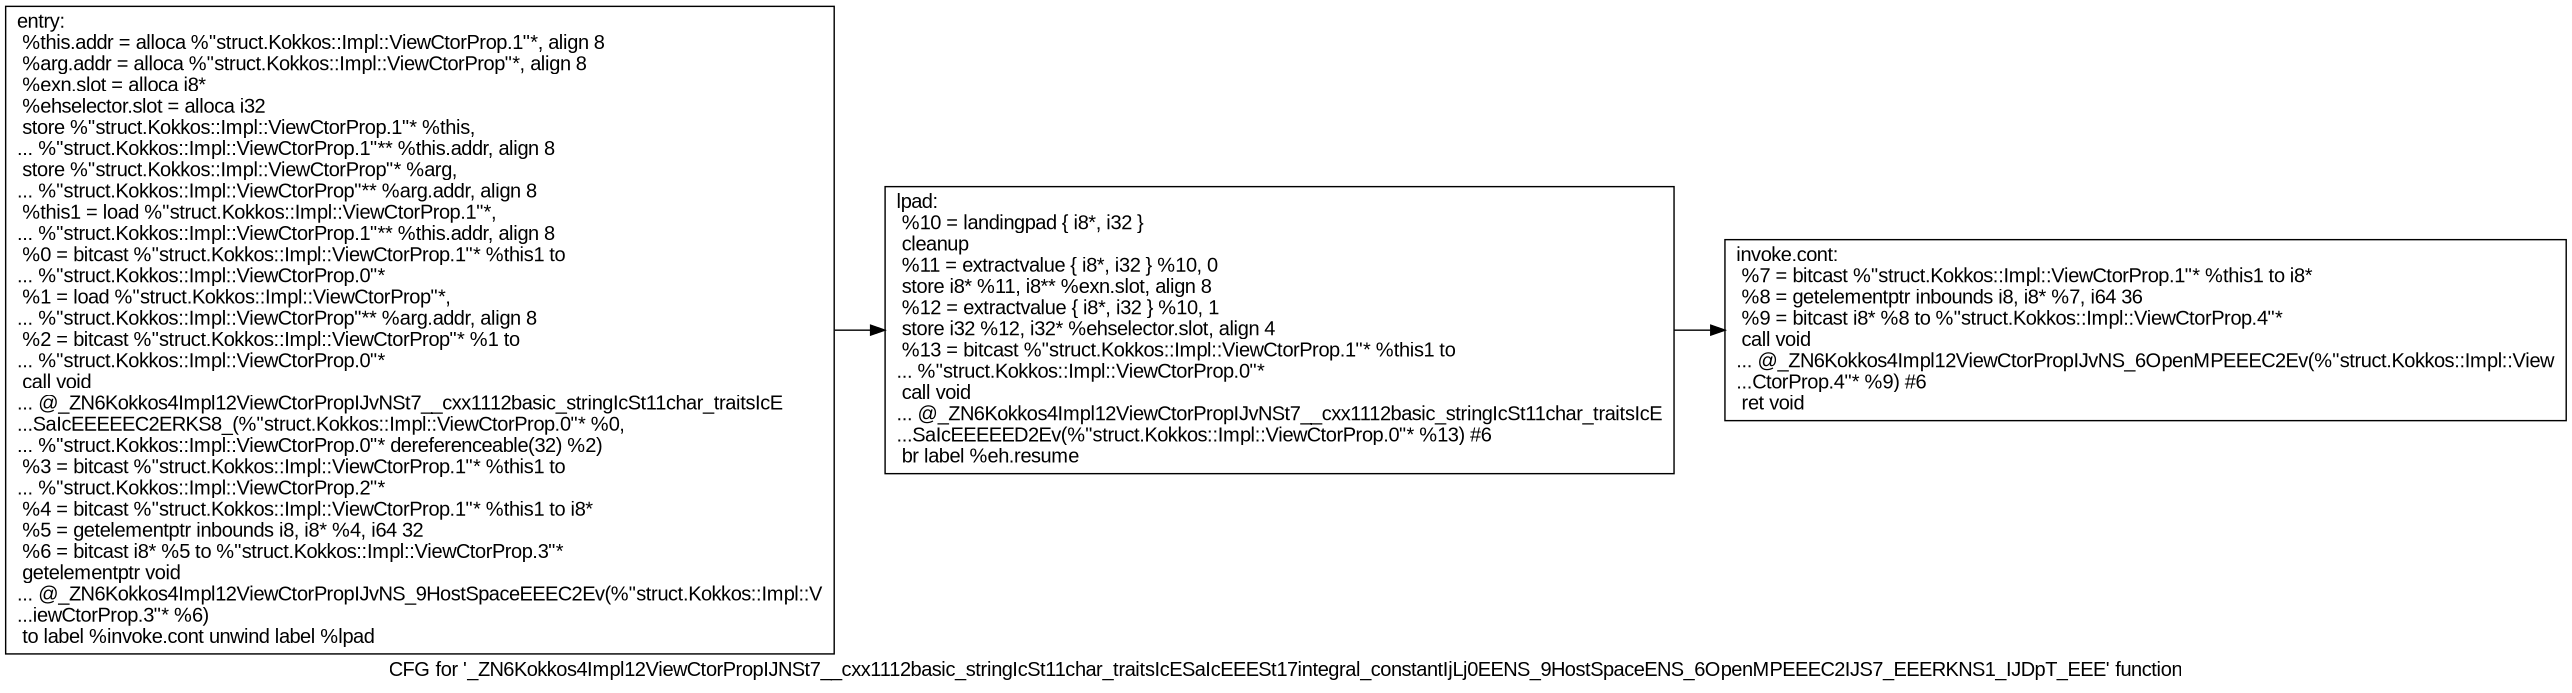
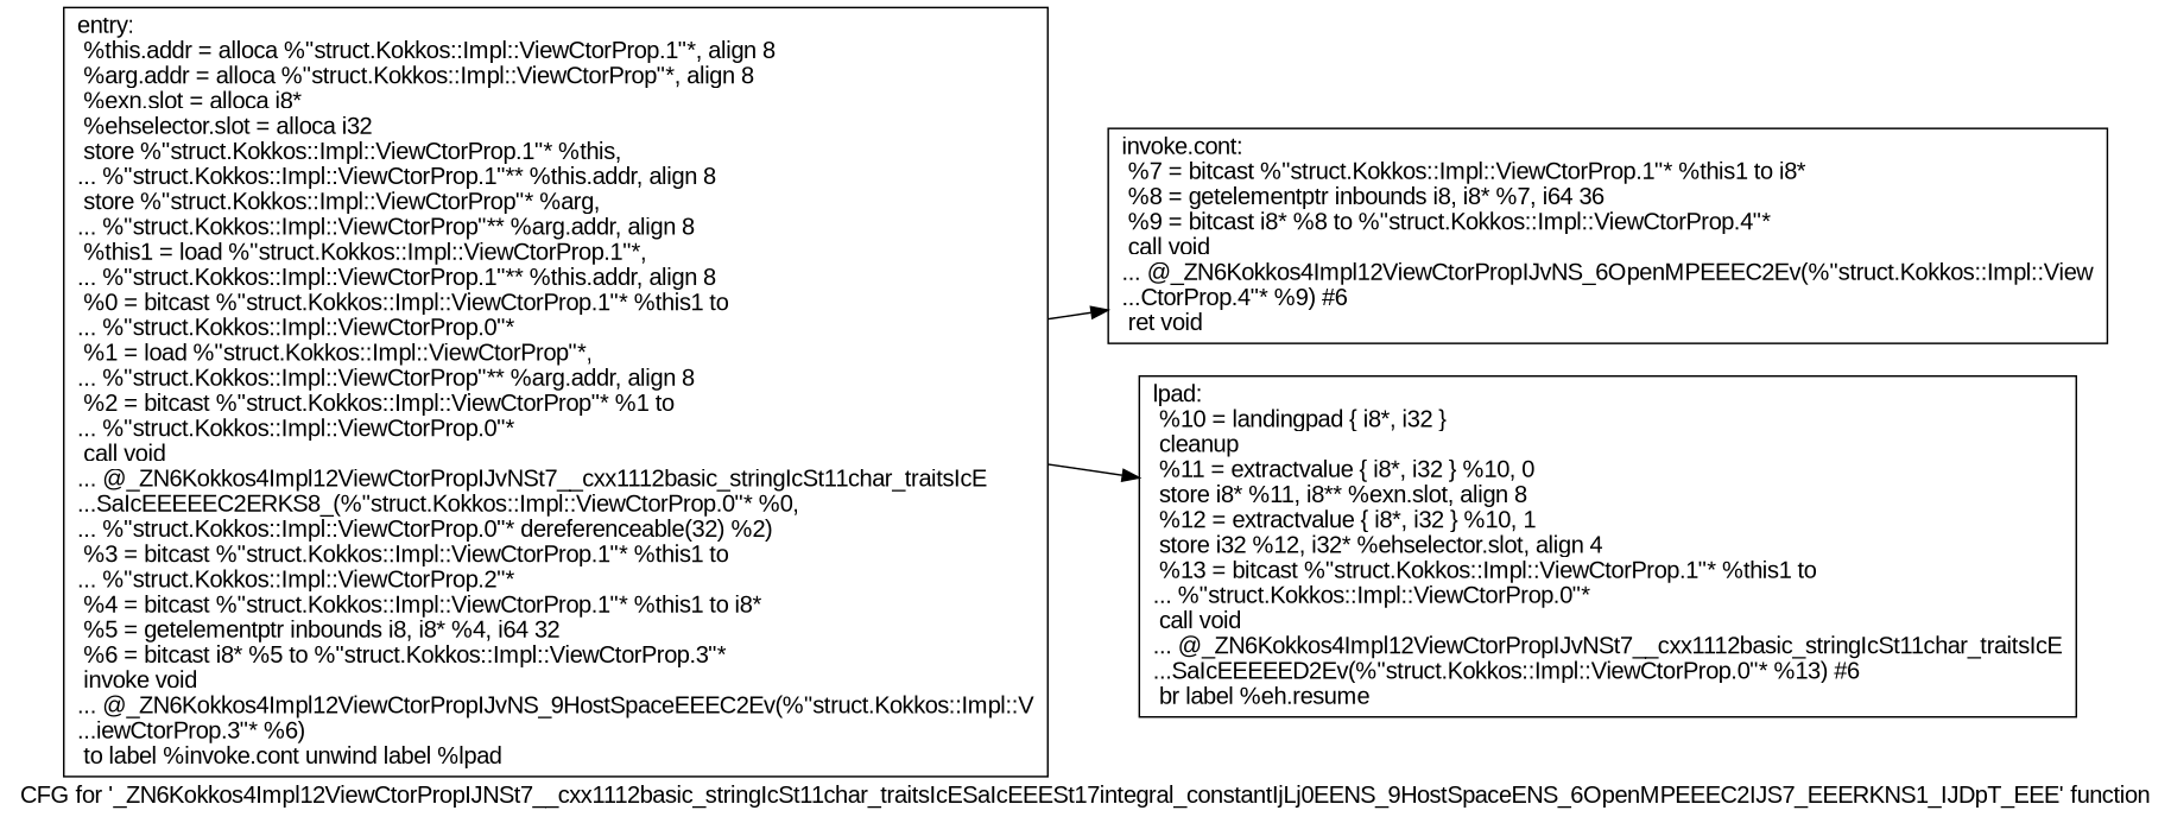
  digraph {
    fontname="Liberation Sans"
    label="CFG for '_ZN6Kokkos4Impl12ViewCtorPropIJNSt7__cxx1112basic_stringIcSt11char_traitsIcESaIcEEESt17integral_constantIjLj0EENS_9HostSpaceENS_6OpenMPEEEC2IJS7_EEERKNS1_IJDpT_EEE' function"
    rankdir=LR
    node [fontname="Liberation Sans" shape=record]
    edge [fontname="Liberation Sans"]
-   n1 [label="{entry:\l  %this.addr = alloca %\"struct.Kokkos::Impl::ViewCtorProp.1\"*, align 8\l  %arg.addr = alloca %\"struct.Kokkos::Impl::ViewCtorProp\"*, align 8\l  %exn.slot = alloca i8*\l  %ehselector.slot = alloca i32\l  store %\"struct.Kokkos::Impl::ViewCtorProp.1\"* %this,\l... %\"struct.Kokkos::Impl::ViewCtorProp.1\"** %this.addr, align 8\l  store %\"struct.Kokkos::Impl::ViewCtorProp\"* %arg,\l... %\"struct.Kokkos::Impl::ViewCtorProp\"** %arg.addr, align 8\l  %this1 = load %\"struct.Kokkos::Impl::ViewCtorProp.1\"*,\l... %\"struct.Kokkos::Impl::ViewCtorProp.1\"** %this.addr, align 8\l  %0 = bitcast %\"struct.Kokkos::Impl::ViewCtorProp.1\"* %this1 to\l... %\"struct.Kokkos::Impl::ViewCtorProp.0\"*\l  %1 = load %\"struct.Kokkos::Impl::ViewCtorProp\"*,\l... %\"struct.Kokkos::Impl::ViewCtorProp\"** %arg.addr, align 8\l  %2 = bitcast %\"struct.Kokkos::Impl::ViewCtorProp\"* %1 to\l... %\"struct.Kokkos::Impl::ViewCtorProp.0\"*\l  call void\l... @_ZN6Kokkos4Impl12ViewCtorPropIJvNSt7__cxx1112basic_stringIcSt11char_traitsIcE\l...SaIcEEEEEC2ERKS8_(%\"struct.Kokkos::Impl::ViewCtorProp.0\"* %0,\l... %\"struct.Kokkos::Impl::ViewCtorProp.0\"* dereferenceable(32) %2)\l  %3 = bitcast %\"struct.Kokkos::Impl::ViewCtorProp.1\"* %this1 to\l... %\"struct.Kokkos::Impl::ViewCtorProp.2\"*\l  %4 = bitcast %\"struct.Kokkos::Impl::ViewCtorProp.1\"* %this1 to i8*\l  %5 = getelementptr inbounds i8, i8* %4, i64 32\l  %6 = bitcast i8* %5 to %\"struct.Kokkos::Impl::ViewCtorProp.3\"*\l  getelementptr void\l... @_ZN6Kokkos4Impl12ViewCtorPropIJvNS_9HostSpaceEEEC2Ev(%\"struct.Kokkos::Impl::V\l...iewCtorProp.3\"* %6)\l          to label %invoke.cont unwind label %lpad\l}"]
+   n1 [label="{entry:\l  %this.addr = alloca %\"struct.Kokkos::Impl::ViewCtorProp.1\"*, align 8\l  %arg.addr = alloca %\"struct.Kokkos::Impl::ViewCtorProp\"*, align 8\l  %exn.slot = alloca i8*\l  %ehselector.slot = alloca i32\l  store %\"struct.Kokkos::Impl::ViewCtorProp.1\"* %this,\l... %\"struct.Kokkos::Impl::ViewCtorProp.1\"** %this.addr, align 8\l  store %\"struct.Kokkos::Impl::ViewCtorProp\"* %arg,\l... %\"struct.Kokkos::Impl::ViewCtorProp\"** %arg.addr, align 8\l  %this1 = load %\"struct.Kokkos::Impl::ViewCtorProp.1\"*,\l... %\"struct.Kokkos::Impl::ViewCtorProp.1\"** %this.addr, align 8\l  %0 = bitcast %\"struct.Kokkos::Impl::ViewCtorProp.1\"* %this1 to\l... %\"struct.Kokkos::Impl::ViewCtorProp.0\"*\l  %1 = load %\"struct.Kokkos::Impl::ViewCtorProp\"*,\l... %\"struct.Kokkos::Impl::ViewCtorProp\"** %arg.addr, align 8\l  %2 = bitcast %\"struct.Kokkos::Impl::ViewCtorProp\"* %1 to\l... %\"struct.Kokkos::Impl::ViewCtorProp.0\"*\l  call void\l... @_ZN6Kokkos4Impl12ViewCtorPropIJvNSt7__cxx1112basic_stringIcSt11char_traitsIcE\l...SaIcEEEEEC2ERKS8_(%\"struct.Kokkos::Impl::ViewCtorProp.0\"* %0,\l... %\"struct.Kokkos::Impl::ViewCtorProp.0\"* dereferenceable(32) %2)\l  %3 = bitcast %\"struct.Kokkos::Impl::ViewCtorProp.1\"* %this1 to\l... %\"struct.Kokkos::Impl::ViewCtorProp.2\"*\l  %4 = bitcast %\"struct.Kokkos::Impl::ViewCtorProp.1\"* %this1 to i8*\l  %5 = getelementptr inbounds i8, i8* %4, i64 32\l  %6 = bitcast i8* %5 to %\"struct.Kokkos::Impl::ViewCtorProp.3\"*\l  invoke void\l... @_ZN6Kokkos4Impl12ViewCtorPropIJvNS_9HostSpaceEEEC2Ev(%\"struct.Kokkos::Impl::V\l...iewCtorProp.3\"* %6)\l          to label %invoke.cont unwind label %lpad\l}"]
    n2 [label="{invoke.cont:                                      \l  %7 = bitcast %\"struct.Kokkos::Impl::ViewCtorProp.1\"* %this1 to i8*\l  %8 = getelementptr inbounds i8, i8* %7, i64 36\l  %9 = bitcast i8* %8 to %\"struct.Kokkos::Impl::ViewCtorProp.4\"*\l  call void\l... @_ZN6Kokkos4Impl12ViewCtorPropIJvNS_6OpenMPEEEC2Ev(%\"struct.Kokkos::Impl::View\l...CtorProp.4\"* %9) #6\l  ret void\l}"]
    n3 [label="{lpad:                                             \l  %10 = landingpad \{ i8*, i32 \}\l          cleanup\l  %11 = extractvalue \{ i8*, i32 \} %10, 0\l  store i8* %11, i8** %exn.slot, align 8\l  %12 = extractvalue \{ i8*, i32 \} %10, 1\l  store i32 %12, i32* %ehselector.slot, align 4\l  %13 = bitcast %\"struct.Kokkos::Impl::ViewCtorProp.1\"* %this1 to\l... %\"struct.Kokkos::Impl::ViewCtorProp.0\"*\l  call void\l... @_ZN6Kokkos4Impl12ViewCtorPropIJvNSt7__cxx1112basic_stringIcSt11char_traitsIcE\l...SaIcEEEEED2Ev(%\"struct.Kokkos::Impl::ViewCtorProp.0\"* %13) #6\l  br label %eh.resume\l}"]
-   n3 -> n2
+   n1 -> n2
    n1 -> n3
  }
